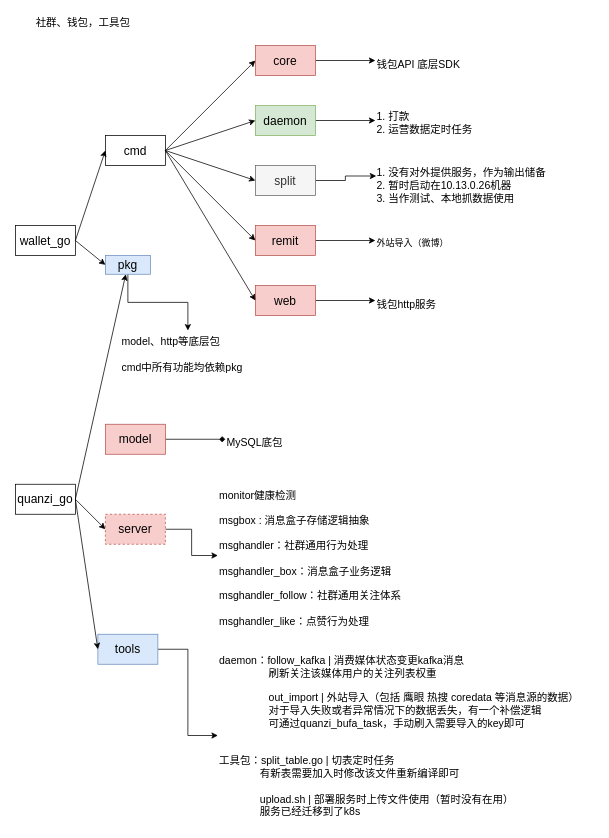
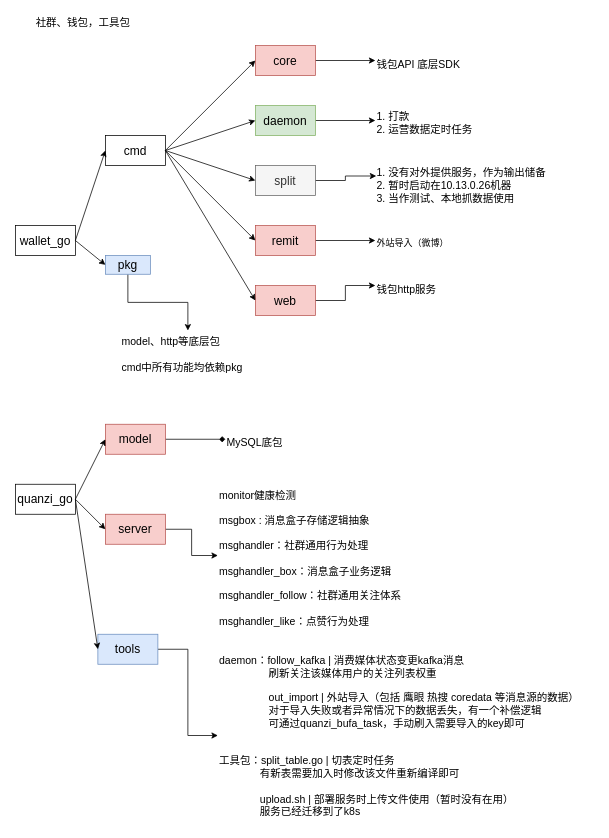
  <mxCell id="0" />
  <mxCell id="1" parent="0" />
  <mxCell id="2" value="&lt;font style=&quot;font-size: 16px&quot;&gt;wallet_go&lt;/font&gt;" style="rounded=0;whiteSpace=wrap;html=1;" vertex="1" parent="1"><mxGeometry x="20" y="300" width="80" height="40" as="geometry" /></mxCell>
  <mxCell id="3" value="&lt;font style=&quot;font-size: 16px&quot;&gt;cmd&lt;/font&gt;" style="rounded=0;whiteSpace=wrap;html=1;" vertex="1" parent="1"><mxGeometry x="140" y="180" width="80" height="40" as="geometry" /></mxCell>
  <mxCell id="4" value="" style="edgeStyle=orthogonalEdgeStyle;rounded=0;orthogonalLoop=1;jettySize=auto;html=1;" edge="1" parent="1" source="5" target="28"><mxGeometry relative="1" as="geometry" /></mxCell>
  <mxCell id="5" value="&lt;font style=&quot;font-size: 16px&quot;&gt;pkg&lt;/font&gt;" style="rounded=0;whiteSpace=wrap;html=1;fillColor=#dae8fc;strokeColor=#6c8ebf;" vertex="1" parent="1"><mxGeometry x="140" y="340" width="60" height="25" as="geometry" /></mxCell>
  <mxCell id="6" value="" style="edgeStyle=orthogonalEdgeStyle;rounded=0;orthogonalLoop=1;jettySize=auto;html=1;" edge="1" parent="1" source="7" target="25"><mxGeometry relative="1" as="geometry"><mxPoint x="500" y="80" as="targetPoint" /></mxGeometry></mxCell>
  <mxCell id="7" value="&lt;font style=&quot;font-size: 16px&quot;&gt;core&lt;/font&gt;" style="rounded=0;whiteSpace=wrap;html=1;fillColor=#f8cecc;strokeColor=#b85450;" vertex="1" parent="1"><mxGeometry x="340" y="60" width="80" height="40" as="geometry" /></mxCell>
  <mxCell id="8" value="" style="edgeStyle=orthogonalEdgeStyle;rounded=0;orthogonalLoop=1;jettySize=auto;html=1;" edge="1" parent="1" source="9" target="24"><mxGeometry relative="1" as="geometry"><mxPoint x="500" y="160" as="targetPoint" /></mxGeometry></mxCell>
  <mxCell id="9" value="&lt;font style=&quot;font-size: 16px&quot;&gt;daemon&lt;/font&gt;" style="rounded=0;whiteSpace=wrap;html=1;fillColor=#d5e8d4;strokeColor=#82b366;" vertex="1" parent="1"><mxGeometry x="340" y="140" width="80" height="40" as="geometry" /></mxCell>
  <mxCell id="10" value="" style="edgeStyle=orthogonalEdgeStyle;rounded=0;orthogonalLoop=1;jettySize=auto;html=1;entryX=0.005;entryY=0.38;entryDx=0;entryDy=0;entryPerimeter=0;" edge="1" parent="1" source="11" target="23"><mxGeometry relative="1" as="geometry"><mxPoint x="500" y="240" as="targetPoint" /></mxGeometry></mxCell>
  <mxCell id="11" value="&lt;font style=&quot;font-size: 16px&quot;&gt;split&lt;/font&gt;" style="rounded=0;whiteSpace=wrap;html=1;fillColor=#f5f5f5;strokeColor=#666666;fontColor=#333333;" vertex="1" parent="1"><mxGeometry x="340" y="220" width="80" height="40" as="geometry" /></mxCell>
  <mxCell id="12" value="" style="edgeStyle=orthogonalEdgeStyle;rounded=0;orthogonalLoop=1;jettySize=auto;html=1;" edge="1" parent="1" source="13" target="26"><mxGeometry relative="1" as="geometry" /></mxCell>
  <mxCell id="13" value="&lt;font style=&quot;font-size: 16px&quot;&gt;remit&lt;/font&gt;" style="rounded=0;whiteSpace=wrap;html=1;fillColor=#f8cecc;strokeColor=#b85450;" vertex="1" parent="1"><mxGeometry x="340" y="300" width="80" height="40" as="geometry" /></mxCell>
  <mxCell id="14" value="" style="edgeStyle=orthogonalEdgeStyle;rounded=0;orthogonalLoop=1;jettySize=auto;html=1;" edge="1" parent="1" source="15" target="27"><mxGeometry relative="1" as="geometry" /></mxCell>
  <mxCell id="15" value="&lt;font style=&quot;font-size: 16px&quot;&gt;web&lt;/font&gt;" style="rounded=0;whiteSpace=wrap;html=1;fillColor=#f8cecc;strokeColor=#b85450;" vertex="1" parent="1"><mxGeometry x="340" y="380" width="80" height="40" as="geometry" /></mxCell>
  <mxCell id="16" value="" style="endArrow=classic;html=1;exitX=1;exitY=0.5;exitDx=0;exitDy=0;entryX=0;entryY=0.5;entryDx=0;entryDy=0;" edge="1" parent="1" source="3" target="7"><mxGeometry width="50" height="50" relative="1" as="geometry"><mxPoint x="340" y="330" as="sourcePoint" /><mxPoint x="390" y="280" as="targetPoint" /></mxGeometry></mxCell>
  <mxCell id="17" value="" style="endArrow=classic;html=1;exitX=1;exitY=0.5;exitDx=0;exitDy=0;entryX=0;entryY=0.5;entryDx=0;entryDy=0;" edge="1" parent="1" source="3" target="9"><mxGeometry width="50" height="50" relative="1" as="geometry"><mxPoint x="340" y="330" as="sourcePoint" /><mxPoint x="390" y="280" as="targetPoint" /></mxGeometry></mxCell>
  <mxCell id="18" value="" style="endArrow=classic;html=1;exitX=1;exitY=0.5;exitDx=0;exitDy=0;entryX=0;entryY=0.5;entryDx=0;entryDy=0;" edge="1" parent="1" source="3" target="11"><mxGeometry width="50" height="50" relative="1" as="geometry"><mxPoint x="340" y="330" as="sourcePoint" /><mxPoint x="390" y="280" as="targetPoint" /></mxGeometry></mxCell>
  <mxCell id="19" value="" style="endArrow=classic;html=1;exitX=1;exitY=0.5;exitDx=0;exitDy=0;entryX=0;entryY=0.5;entryDx=0;entryDy=0;" edge="1" parent="1" source="3" target="13"><mxGeometry width="50" height="50" relative="1" as="geometry"><mxPoint x="340" y="330" as="sourcePoint" /><mxPoint x="390" y="280" as="targetPoint" /></mxGeometry></mxCell>
  <mxCell id="20" value="" style="endArrow=classic;html=1;exitX=1;exitY=0.5;exitDx=0;exitDy=0;entryX=0;entryY=0.5;entryDx=0;entryDy=0;" edge="1" parent="1" source="3" target="15"><mxGeometry width="50" height="50" relative="1" as="geometry"><mxPoint x="340" y="330" as="sourcePoint" /><mxPoint x="390" y="280" as="targetPoint" /></mxGeometry></mxCell>
  <mxCell id="21" value="" style="endArrow=classic;html=1;exitX=1;exitY=0.5;exitDx=0;exitDy=0;entryX=0;entryY=0.5;entryDx=0;entryDy=0;" edge="1" parent="1" source="2" target="3"><mxGeometry width="50" height="50" relative="1" as="geometry"><mxPoint x="340" y="330" as="sourcePoint" /><mxPoint x="390" y="280" as="targetPoint" /></mxGeometry></mxCell>
  <mxCell id="22" value="" style="endArrow=classic;html=1;exitX=1;exitY=0.5;exitDx=0;exitDy=0;entryX=0;entryY=0.5;entryDx=0;entryDy=0;" edge="1" parent="1" source="2" target="5"><mxGeometry width="50" height="50" relative="1" as="geometry"><mxPoint x="340" y="330" as="sourcePoint" /><mxPoint x="390" y="280" as="targetPoint" /></mxGeometry></mxCell>
  <mxCell id="23" value="&lt;font style=&quot;font-size: 14px&quot;&gt;&lt;span&gt;1. 没有对外提供服务&lt;/span&gt;&lt;font style=&quot;font-size: 14px&quot;&gt;，作为输出储备&lt;br&gt;2. 暂时启动在10.13.0.26机器&lt;br&gt;3. 当作测试、本地抓数据使用&lt;/font&gt;&lt;/font&gt;" style="text;html=1;align=left;verticalAlign=top;resizable=0;points=[];autosize=1;strokeColor=none;" vertex="1" parent="1"><mxGeometry x="500" y="215" width="240" height="50" as="geometry" /></mxCell>
  <mxCell id="24" value="&lt;font style=&quot;font-size: 14px&quot;&gt;1. 打款&lt;br&gt;2. 运营数据定时任务&lt;/font&gt;" style="text;html=1;align=left;verticalAlign=top;resizable=0;points=[];autosize=1;strokeColor=none;" vertex="1" parent="1"><mxGeometry x="500" y="140" width="140" height="40" as="geometry" /></mxCell>
  <mxCell id="25" value="&lt;font style=&quot;font-size: 14px&quot;&gt;钱包API&amp;nbsp;底层SDK&lt;/font&gt;" style="text;html=1;align=left;verticalAlign=top;resizable=0;points=[];autosize=1;strokeColor=none;" vertex="1" parent="1"><mxGeometry x="500" y="70" width="130" height="20" as="geometry" /></mxCell>
  <mxCell id="26" value="外站导入（微博）" style="text;html=1;align=left;verticalAlign=top;resizable=0;points=[];autosize=1;strokeColor=none;" vertex="1" parent="1"><mxGeometry x="500" y="310" width="110" height="20" as="geometry" /></mxCell>
- <mxCell id="27" value="&lt;font style=&quot;font-size: 14px&quot;&gt;钱包http服务&lt;/font&gt;" style="text;html=1;align=left;verticalAlign=top;resizable=0;points=[];autosize=1;strokeColor=none;" vertex="1" parent="1"><mxGeometry x="500" y="390" width="90" height="20" as="geometry" /></mxCell>
+ <mxCell id="27" value="&lt;font style=&quot;font-size: 14px&quot;&gt;钱包http服务&lt;/font&gt;" style="text;html=1;align=left;verticalAlign=top;resizable=0;points=[];autosize=1;strokeColor=none;" vertex="1" parent="1"><mxGeometry x="500" y="370" width="90" height="20" as="geometry" /></mxCell>
  <mxCell id="28" value="&lt;font style=&quot;font-size: 14px&quot;&gt;model、http等底层包&lt;br&gt;&lt;br&gt;cmd中所有功能均依赖pkg&lt;br&gt;&lt;/font&gt;" style="text;html=1;align=left;verticalAlign=top;resizable=0;points=[];autosize=1;strokeColor=none;" vertex="1" parent="1"><mxGeometry x="160" y="440" width="180" height="50" as="geometry" /></mxCell>
  <mxCell id="29" value="&lt;span style=&quot;font-size: 16px&quot;&gt;quanzi_go&lt;/span&gt;" style="rounded=0;whiteSpace=wrap;html=1;" vertex="1" parent="1"><mxGeometry x="20" y="645" width="80" height="40" as="geometry" /></mxCell>
  <mxCell id="30" value="" style="edgeStyle=orthogonalEdgeStyle;rounded=0;orthogonalLoop=1;jettySize=auto;html=1;fontSize=14;endArrow=diamond;" edge="1" parent="1" source="31" target="39"><mxGeometry relative="1" as="geometry" /></mxCell>
  <mxCell id="31" value="&lt;span style=&quot;font-size: 16px&quot;&gt;model&lt;/span&gt;" style="rounded=0;whiteSpace=wrap;html=1;fillColor=#f8cecc;strokeColor=#b85450;" vertex="1" parent="1"><mxGeometry x="140" y="565" width="80" height="40" as="geometry" /></mxCell>
  <mxCell id="32" value="" style="edgeStyle=orthogonalEdgeStyle;rounded=0;orthogonalLoop=1;jettySize=auto;html=1;fontSize=14;" edge="1" parent="1" source="33" target="40"><mxGeometry relative="1" as="geometry" /></mxCell>
- <mxCell id="33" value="&lt;span style=&quot;font-size: 16px&quot;&gt;server&lt;/span&gt;" style="rounded=0;whiteSpace=wrap;html=1;fillColor=#f8cecc;strokeColor=#b85450;dashed=1;" vertex="1" parent="1"><mxGeometry x="140" y="685" width="80" height="40" as="geometry" /></mxCell>
+ <mxCell id="33" value="&lt;span style=&quot;font-size: 16px&quot;&gt;server&lt;/span&gt;" style="rounded=0;whiteSpace=wrap;html=1;fillColor=#f8cecc;strokeColor=#b85450;" vertex="1" parent="1"><mxGeometry x="140" y="685" width="80" height="40" as="geometry" /></mxCell>
  <mxCell id="34" value="" style="edgeStyle=orthogonalEdgeStyle;rounded=0;orthogonalLoop=1;jettySize=auto;html=1;fontSize=14;" edge="1" parent="1" source="35" target="41"><mxGeometry relative="1" as="geometry" /></mxCell>
  <mxCell id="35" value="&lt;span style=&quot;font-size: 16px&quot;&gt;tools&lt;/span&gt;" style="rounded=0;whiteSpace=wrap;html=1;fillColor=#dae8fc;strokeColor=#6c8ebf;" vertex="1" parent="1"><mxGeometry x="130" y="845" width="80" height="40" as="geometry" /></mxCell>
- <mxCell id="36" value="" style="endArrow=classic;html=1;exitX=1;exitY=0.5;exitDx=0;exitDy=0;" edge="1" parent="1" source="29" target="5"><mxGeometry width="50" height="50" relative="1" as="geometry"><mxPoint x="390" y="745" as="sourcePoint" /><mxPoint x="440" y="695" as="targetPoint" /></mxGeometry></mxCell>
+ <mxCell id="36" value="" style="endArrow=classic;html=1;exitX=1;exitY=0.5;exitDx=0;exitDy=0;entryX=0;entryY=0.5;entryDx=0;entryDy=0;" edge="1" parent="1" source="29" target="31"><mxGeometry width="50" height="50" relative="1" as="geometry"><mxPoint x="390" y="745" as="sourcePoint" /><mxPoint x="440" y="695" as="targetPoint" /></mxGeometry></mxCell>
  <mxCell id="37" value="" style="endArrow=classic;html=1;exitX=1;exitY=0.5;exitDx=0;exitDy=0;entryX=0;entryY=0.5;entryDx=0;entryDy=0;" edge="1" parent="1" source="29" target="33"><mxGeometry width="50" height="50" relative="1" as="geometry"><mxPoint x="390" y="745" as="sourcePoint" /><mxPoint x="440" y="695" as="targetPoint" /></mxGeometry></mxCell>
  <mxCell id="38" value="" style="endArrow=classic;html=1;exitX=1;exitY=0.5;exitDx=0;exitDy=0;entryX=0;entryY=0.5;entryDx=0;entryDy=0;" edge="1" parent="1" source="29" target="35"><mxGeometry width="50" height="50" relative="1" as="geometry"><mxPoint x="390" y="745" as="sourcePoint" /><mxPoint x="440" y="695" as="targetPoint" /></mxGeometry></mxCell>
  <mxCell id="39" value="MySQL底包" style="text;html=1;align=left;verticalAlign=top;resizable=0;points=[];autosize=1;strokeColor=none;fontSize=14;" vertex="1" parent="1"><mxGeometry x="300" y="575" width="90" height="20" as="geometry" /></mxCell>
  <mxCell id="40" value="monitor健康检测&lt;br&gt;&lt;br&gt;msgbox : 消息盒子存储逻辑抽象&lt;br&gt;&lt;br&gt;msghandler：社群通用行为处理&lt;br&gt;&lt;br&gt;msghandler_box：消息盒子业务逻辑&lt;br&gt;&lt;br&gt;msghandler_follow：社群通用关注体系&lt;br&gt;&lt;br&gt;msghandler_like：点赞行为处理" style="text;html=1;align=left;verticalAlign=top;resizable=0;points=[];autosize=1;strokeColor=none;fontSize=14;" vertex="1" parent="1"><mxGeometry x="290" y="645" width="260" height="190" as="geometry" /></mxCell>
  <mxCell id="41" value="daemon：follow_kafka | 消费媒体状态变更kafka消息&lt;br&gt;&amp;nbsp; &amp;nbsp; &amp;nbsp; &amp;nbsp; &amp;nbsp; &amp;nbsp; &amp;nbsp; &amp;nbsp; &amp;nbsp;刷新关注该媒体用户的关注列表权重&lt;br&gt;&lt;br&gt;&amp;nbsp; &amp;nbsp; &amp;nbsp; &amp;nbsp; &amp;nbsp; &amp;nbsp; &amp;nbsp; &amp;nbsp; &amp;nbsp;out_import | 外站导入（包括 鹰眼 热搜 coredata 等消息源的数据）&lt;br&gt;&amp;nbsp; &amp;nbsp; &amp;nbsp; &amp;nbsp; &amp;nbsp; &amp;nbsp; &amp;nbsp; &amp;nbsp; &amp;nbsp;对于导入失败或者异常情况下的数据丢失，有一个补偿逻辑&lt;br&gt;&amp;nbsp; &amp;nbsp; &amp;nbsp; &amp;nbsp; &amp;nbsp; &amp;nbsp; &amp;nbsp; &amp;nbsp; &amp;nbsp;可通过quanzi_bufa_task，手动刷入需要导入的key即可&lt;br&gt;&lt;br&gt;&lt;br&gt;工具包：split_table.go | 切表定时任务&lt;br&gt;&amp;nbsp; &amp;nbsp; &amp;nbsp; &amp;nbsp; &amp;nbsp; &amp;nbsp; &amp;nbsp; 有新表需要加入时修改该文件重新编译即可&lt;br&gt;&lt;br&gt;&amp;nbsp; &amp;nbsp; &amp;nbsp; &amp;nbsp; &amp;nbsp; &amp;nbsp; &amp;nbsp; upload.sh | 部署服务时上传文件使用（暂时没有在用）&lt;br&gt;&amp;nbsp; &amp;nbsp; &amp;nbsp; &amp;nbsp; &amp;nbsp; &amp;nbsp; &amp;nbsp; 服务已经迁移到了k8s" style="text;html=1;align=left;verticalAlign=top;resizable=0;points=[];autosize=1;strokeColor=none;fontSize=14;" vertex="1" parent="1"><mxGeometry x="290" y="865" width="500" height="230" as="geometry" /></mxCell>
  <mxCell id="42" value="社群、钱包，工具包" style="text;html=1;align=center;verticalAlign=middle;resizable=0;points=[];autosize=1;fontSize=14;fillColor=none;" vertex="1" parent="1"><mxGeometry x="20" y="20" width="180" height="20" as="geometry" /></mxCell>
